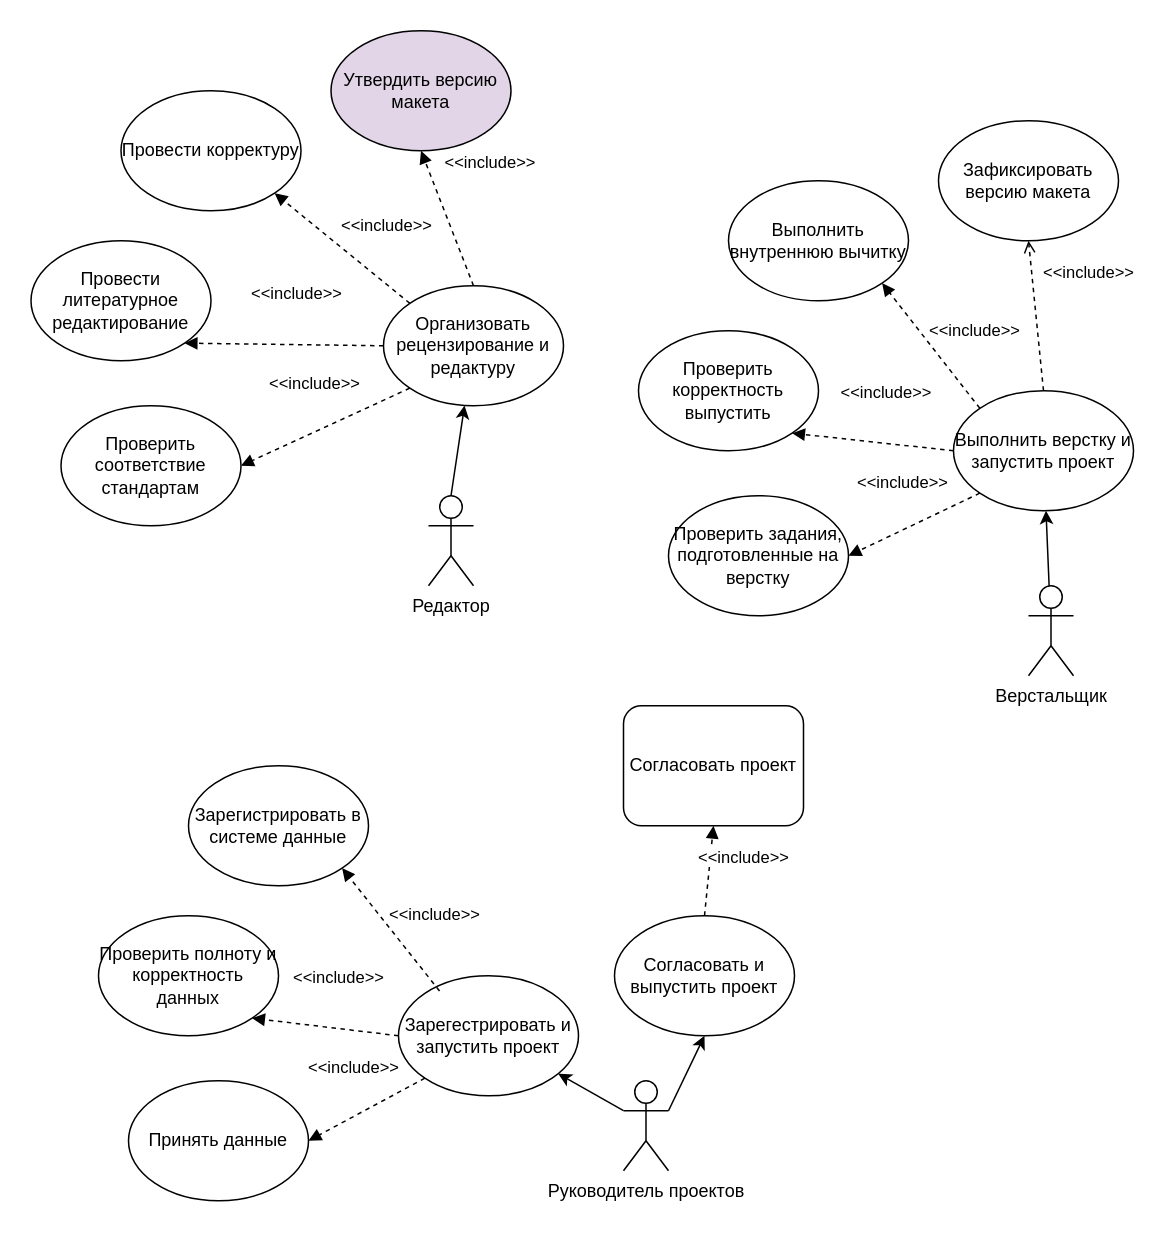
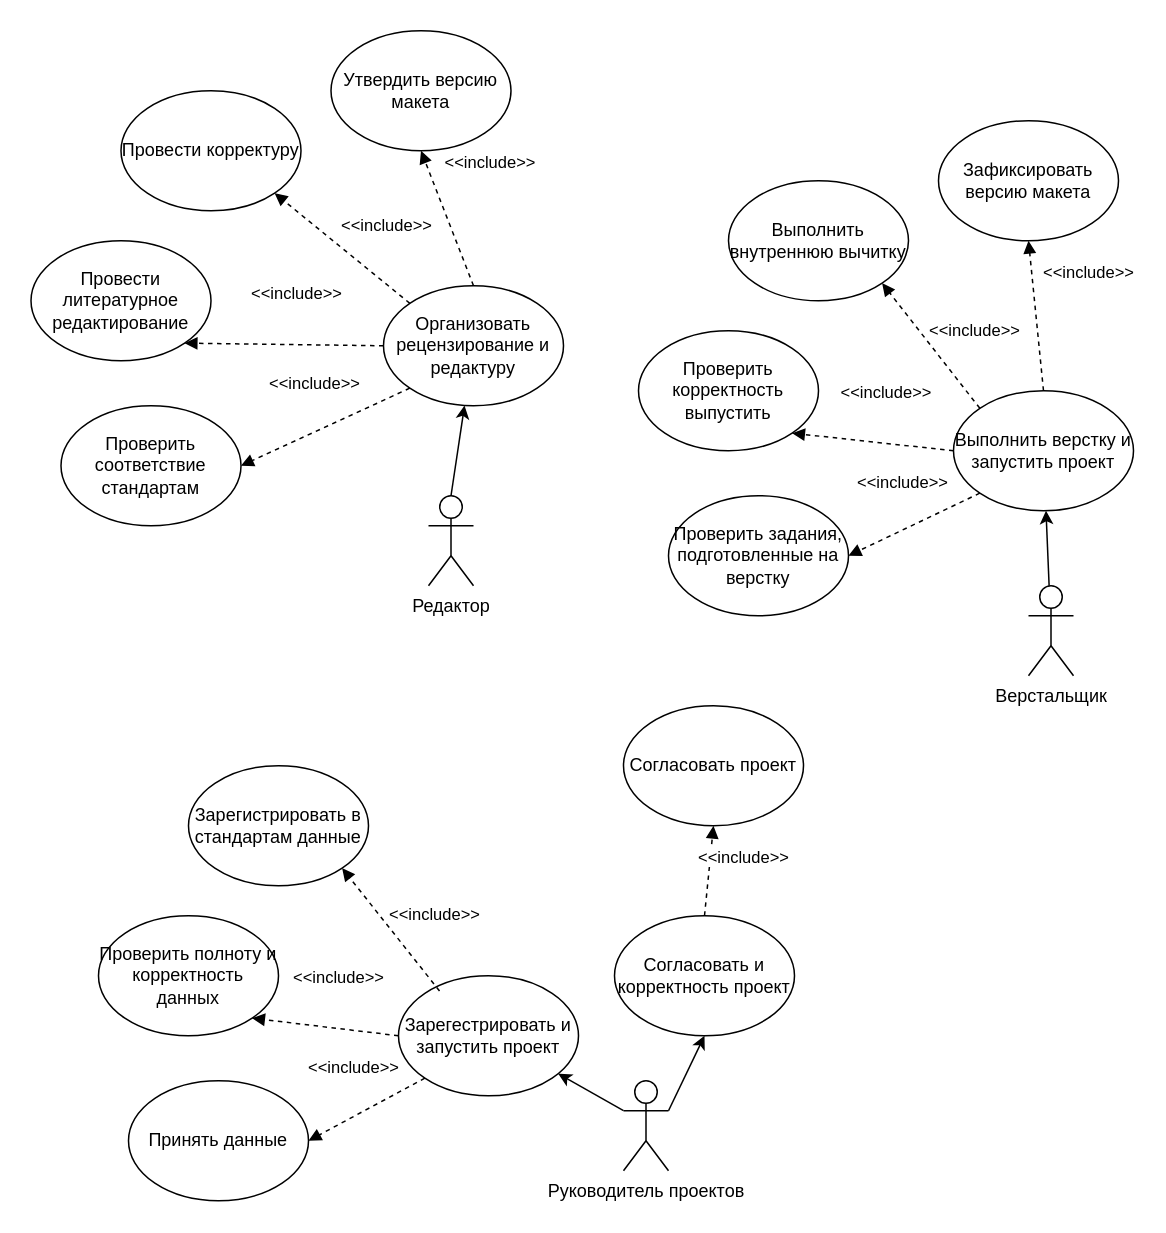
  <mxCell id="0" />
  <mxCell id="1" parent="0" />
  <mxCell id="2" value="Редактор" style="shape=umlActor;verticalLabelPosition=bottom;verticalAlign=top;html=1;outlineConnect=0;" vertex="1" parent="1"><mxGeometry x="285" y="330" width="30" height="60" as="geometry" /></mxCell>
  <mxCell id="3" style="rounded=0;orthogonalLoop=1;jettySize=auto;html=1;" edge="1" parent="1" source="4" target="10"><mxGeometry relative="1" as="geometry" /></mxCell>
  <mxCell id="4" value="Верстальщик" style="shape=umlActor;verticalLabelPosition=bottom;verticalAlign=top;html=1;outlineConnect=0;" vertex="1" parent="1"><mxGeometry x="685" y="390" width="30" height="60" as="geometry" /></mxCell>
  <mxCell id="5" style="rounded=0;orthogonalLoop=1;jettySize=auto;html=1;exitX=1;exitY=0.333;exitDx=0;exitDy=0;exitPerimeter=0;entryX=0.5;entryY=1;entryDx=0;entryDy=0;" edge="1" parent="1" source="7" target="9"><mxGeometry relative="1" as="geometry" /></mxCell>
  <mxCell id="6" style="rounded=0;orthogonalLoop=1;jettySize=auto;html=1;exitX=0;exitY=0.333;exitDx=0;exitDy=0;exitPerimeter=0;" edge="1" parent="1" source="7" target="8"><mxGeometry relative="1" as="geometry" /></mxCell>
  <mxCell id="7" value="Руководитель проектов" style="shape=umlActor;verticalLabelPosition=bottom;verticalAlign=top;html=1;outlineConnect=0;" vertex="1" parent="1"><mxGeometry x="415" y="720" width="30" height="60" as="geometry" /></mxCell>
  <mxCell id="8" value="Зарегестрировать и запустить проект" style="ellipse;whiteSpace=wrap;html=1;" vertex="1" parent="1"><mxGeometry x="265" y="650" width="120" height="80" as="geometry" /></mxCell>
- <mxCell id="9" value="Согласовать и выпустить проект" style="ellipse;whiteSpace=wrap;html=1;" vertex="1" parent="1"><mxGeometry x="409" y="610" width="120" height="80" as="geometry" /></mxCell>
+ <mxCell id="9" value="Согласовать и корректность проект" style="ellipse;whiteSpace=wrap;html=1;" vertex="1" parent="1"><mxGeometry x="409" y="610" width="120" height="80" as="geometry" /></mxCell>
  <mxCell id="10" value="Выполнить верстку и запустить проект" style="ellipse;whiteSpace=wrap;html=1;" vertex="1" parent="1"><mxGeometry x="635" y="260" width="120" height="80" as="geometry" /></mxCell>
  <mxCell id="11" value="Принять данные" style="ellipse;whiteSpace=wrap;html=1;" vertex="1" parent="1"><mxGeometry x="85" y="720" width="120" height="80" as="geometry" /></mxCell>
  <mxCell id="12" value="&amp;lt;&amp;lt;include&amp;gt;&amp;gt;" style="html=1;verticalAlign=bottom;endArrow=block;curved=0;rounded=0;exitX=0;exitY=1;exitDx=0;exitDy=0;entryX=1;entryY=0.5;entryDx=0;entryDy=0;dashed=1;" edge="1" parent="1" source="8" target="11"><mxGeometry x="-0.03" y="-21" width="80" relative="1" as="geometry"><mxPoint x="345" y="580" as="sourcePoint" /><mxPoint x="425" y="580" as="targetPoint" /><mxPoint as="offset" /></mxGeometry></mxCell>
  <mxCell id="13" value="Проверить полноту и корректность данных" style="ellipse;whiteSpace=wrap;html=1;" vertex="1" parent="1"><mxGeometry x="65" y="610" width="120" height="80" as="geometry" /></mxCell>
  <mxCell id="14" value="&amp;lt;&amp;lt;include&amp;gt;&amp;gt;" style="html=1;verticalAlign=bottom;endArrow=block;curved=0;rounded=0;exitX=0;exitY=0.5;exitDx=0;exitDy=0;entryX=1;entryY=1;entryDx=0;entryDy=0;dashed=1;" edge="1" parent="1" target="13" source="8"><mxGeometry x="-0.119" y="-25" width="80" relative="1" as="geometry"><mxPoint x="345" y="610" as="sourcePoint" /><mxPoint x="505" y="500" as="targetPoint" /><mxPoint as="offset" /></mxGeometry></mxCell>
- <mxCell id="15" value="Зарегистрировать в системе данные" style="ellipse;whiteSpace=wrap;html=1;" vertex="1" parent="1"><mxGeometry x="125" y="510" width="120" height="80" as="geometry" /></mxCell>
+ <mxCell id="15" value="Зарегистрировать в стандартам данные" style="ellipse;whiteSpace=wrap;html=1;" vertex="1" parent="1"><mxGeometry x="125" y="510" width="120" height="80" as="geometry" /></mxCell>
  <mxCell id="16" value="&amp;lt;&amp;lt;include&amp;gt;&amp;gt;" style="html=1;verticalAlign=bottom;endArrow=block;curved=0;rounded=0;exitX=0.228;exitY=0.127;exitDx=0;exitDy=0;entryX=1;entryY=1;entryDx=0;entryDy=0;exitPerimeter=0;dashed=1;" edge="1" parent="1" target="15" source="8"><mxGeometry x="-0.321" y="-23" width="80" relative="1" as="geometry"><mxPoint x="452" y="650" as="sourcePoint" /><mxPoint x="645" y="498" as="targetPoint" /><mxPoint as="offset" /></mxGeometry></mxCell>
- <mxCell id="17" value="Согласовать проект" style="whiteSpace=wrap;html=1;rounded=1;" vertex="1" parent="1"><mxGeometry x="415" y="470" width="120" height="80" as="geometry" /></mxCell>
+ <mxCell id="17" value="Согласовать проект" style="ellipse;whiteSpace=wrap;html=1;" vertex="1" parent="1"><mxGeometry x="415" y="470" width="120" height="80" as="geometry" /></mxCell>
  <mxCell id="18" value="&amp;lt;&amp;lt;include&amp;gt;&amp;gt;" style="html=1;verticalAlign=bottom;endArrow=block;curved=0;rounded=0;exitX=0.5;exitY=0;exitDx=0;exitDy=0;entryX=0.5;entryY=1;entryDx=0;entryDy=0;dashed=1;" edge="1" parent="1" target="17" source="9"><mxGeometry x="0.076" y="-23" width="80" relative="1" as="geometry"><mxPoint x="825" y="640" as="sourcePoint" /><mxPoint x="1105" y="440" as="targetPoint" /><mxPoint as="offset" /></mxGeometry></mxCell>
  <mxCell id="19" value="Проверить задания, подготовленные&amp;nbsp;на верстку" style="ellipse;whiteSpace=wrap;html=1;" vertex="1" parent="1"><mxGeometry x="445" y="330" width="120" height="80" as="geometry" /></mxCell>
  <mxCell id="20" value="&amp;lt;&amp;lt;include&amp;gt;&amp;gt;" style="html=1;verticalAlign=bottom;endArrow=block;curved=0;rounded=0;exitX=0;exitY=1;exitDx=0;exitDy=0;entryX=1;entryY=0.5;entryDx=0;entryDy=0;dashed=1;" edge="1" parent="1" target="19" source="10"><mxGeometry x="-0.03" y="-21" width="80" relative="1" as="geometry"><mxPoint x="643" y="328" as="sourcePoint" /><mxPoint x="785" y="190" as="targetPoint" /><mxPoint as="offset" /></mxGeometry></mxCell>
  <mxCell id="21" value="Проверить корректность выпустить" style="ellipse;whiteSpace=wrap;html=1;" vertex="1" parent="1"><mxGeometry x="425" y="220" width="120" height="80" as="geometry" /></mxCell>
  <mxCell id="22" value="&amp;lt;&amp;lt;include&amp;gt;&amp;gt;" style="html=1;verticalAlign=bottom;endArrow=block;curved=0;rounded=0;exitX=0;exitY=0.5;exitDx=0;exitDy=0;entryX=1;entryY=1;entryDx=0;entryDy=0;dashed=1;" edge="1" parent="1" target="21" source="10"><mxGeometry x="-0.119" y="-25" width="80" relative="1" as="geometry"><mxPoint x="625" y="300" as="sourcePoint" /><mxPoint x="865" y="110" as="targetPoint" /><mxPoint as="offset" /></mxGeometry></mxCell>
  <mxCell id="23" value="Выполнить внутреннюю вычитку" style="ellipse;whiteSpace=wrap;html=1;" vertex="1" parent="1"><mxGeometry x="485" y="120" width="120" height="80" as="geometry" /></mxCell>
  <mxCell id="24" value="&amp;lt;&amp;lt;include&amp;gt;&amp;gt;" style="html=1;verticalAlign=bottom;endArrow=block;curved=0;rounded=0;entryX=1;entryY=1;entryDx=0;entryDy=0;exitX=0;exitY=0;exitDx=0;exitDy=0;dashed=1;" edge="1" parent="1" target="23" source="10"><mxGeometry x="-0.321" y="-23" width="80" relative="1" as="geometry"><mxPoint x="655" y="270" as="sourcePoint" /><mxPoint x="1005" y="108" as="targetPoint" /><mxPoint as="offset" /></mxGeometry></mxCell>
  <mxCell id="25" value="Зафиксировать версию макета" style="ellipse;whiteSpace=wrap;html=1;" vertex="1" parent="1"><mxGeometry x="625" y="80" width="120" height="80" as="geometry" /></mxCell>
- <mxCell id="26" value="&amp;lt;&amp;lt;include&amp;gt;&amp;gt;" style="html=1;verticalAlign=bottom;endArrow=open;curved=0;rounded=0;exitX=0.5;exitY=0;exitDx=0;exitDy=0;entryX=0.5;entryY=1;entryDx=0;entryDy=0;dashed=1;" edge="1" parent="1" target="25" source="10"><mxGeometry x="0.327" y="-37" width="80" relative="1" as="geometry"><mxPoint x="685" y="260" as="sourcePoint" /><mxPoint x="965" y="60" as="targetPoint" /><mxPoint as="offset" /></mxGeometry></mxCell>
+ <mxCell id="26" value="&amp;lt;&amp;lt;include&amp;gt;&amp;gt;" style="html=1;verticalAlign=bottom;endArrow=block;curved=0;rounded=0;exitX=0.5;exitY=0;exitDx=0;exitDy=0;entryX=0.5;entryY=1;entryDx=0;entryDy=0;dashed=1;" edge="1" parent="1" target="25" source="10"><mxGeometry x="0.327" y="-37" width="80" relative="1" as="geometry"><mxPoint x="685" y="260" as="sourcePoint" /><mxPoint x="965" y="60" as="targetPoint" /><mxPoint as="offset" /></mxGeometry></mxCell>
  <mxCell id="27" style="rounded=0;orthogonalLoop=1;jettySize=auto;html=1;exitX=0.5;exitY=0;exitDx=0;exitDy=0;exitPerimeter=0;" edge="1" parent="1" target="28" source="2"><mxGeometry relative="1" as="geometry"><mxPoint x="294" y="330" as="sourcePoint" /></mxGeometry></mxCell>
  <mxCell id="28" value="Организовать рецензирование и редактуру" style="ellipse;whiteSpace=wrap;html=1;" vertex="1" parent="1"><mxGeometry x="255" y="190" width="120" height="80" as="geometry" /></mxCell>
  <mxCell id="29" value="Проверить соответствие стандартам" style="ellipse;whiteSpace=wrap;html=1;" vertex="1" parent="1"><mxGeometry x="40" y="270" width="120" height="80" as="geometry" /></mxCell>
  <mxCell id="30" value="&amp;lt;&amp;lt;include&amp;gt;&amp;gt;" style="html=1;verticalAlign=bottom;endArrow=block;curved=0;rounded=0;exitX=0;exitY=1;exitDx=0;exitDy=0;entryX=1;entryY=0.5;entryDx=0;entryDy=0;dashed=1;" edge="1" parent="1" source="28" target="29"><mxGeometry x="-0.03" y="-21" width="80" relative="1" as="geometry"><mxPoint x="238" y="268" as="sourcePoint" /><mxPoint x="380" y="130" as="targetPoint" /><mxPoint as="offset" /></mxGeometry></mxCell>
  <mxCell id="31" value="Провести литературное редактирование" style="ellipse;whiteSpace=wrap;html=1;" vertex="1" parent="1"><mxGeometry x="20" y="160" width="120" height="80" as="geometry" /></mxCell>
  <mxCell id="32" value="&amp;lt;&amp;lt;include&amp;gt;&amp;gt;" style="html=1;verticalAlign=bottom;endArrow=block;curved=0;rounded=0;exitX=0;exitY=0.5;exitDx=0;exitDy=0;entryX=1;entryY=1;entryDx=0;entryDy=0;dashed=1;" edge="1" parent="1" source="28" target="31"><mxGeometry x="-0.119" y="-25" width="80" relative="1" as="geometry"><mxPoint x="220" y="240" as="sourcePoint" /><mxPoint x="460" y="50" as="targetPoint" /><mxPoint as="offset" /></mxGeometry></mxCell>
  <mxCell id="33" value="Провести корректуру" style="ellipse;whiteSpace=wrap;html=1;" vertex="1" parent="1"><mxGeometry x="80" y="60" width="120" height="80" as="geometry" /></mxCell>
  <mxCell id="34" value="&amp;lt;&amp;lt;include&amp;gt;&amp;gt;" style="html=1;verticalAlign=bottom;endArrow=block;curved=0;rounded=0;entryX=1;entryY=1;entryDx=0;entryDy=0;exitX=0;exitY=0;exitDx=0;exitDy=0;dashed=1;" edge="1" parent="1" source="28" target="33"><mxGeometry x="-0.321" y="-23" width="80" relative="1" as="geometry"><mxPoint x="250" y="210" as="sourcePoint" /><mxPoint x="600" y="48" as="targetPoint" /><mxPoint as="offset" /></mxGeometry></mxCell>
- <mxCell id="35" value="Утвердить версию макета" style="ellipse;whiteSpace=wrap;html=1;fillColor=#e1d5e7;" vertex="1" parent="1"><mxGeometry x="220" y="20" width="120" height="80" as="geometry" /></mxCell>
+ <mxCell id="35" value="Утвердить версию макета" style="ellipse;whiteSpace=wrap;html=1;" vertex="1" parent="1"><mxGeometry x="220" y="20" width="120" height="80" as="geometry" /></mxCell>
  <mxCell id="36" value="&amp;lt;&amp;lt;include&amp;gt;&amp;gt;" style="html=1;verticalAlign=bottom;endArrow=block;curved=0;rounded=0;exitX=0.5;exitY=0;exitDx=0;exitDy=0;entryX=0.5;entryY=1;entryDx=0;entryDy=0;dashed=1;" edge="1" parent="1" source="28" target="35"><mxGeometry x="0.327" y="-37" width="80" relative="1" as="geometry"><mxPoint x="280" y="200" as="sourcePoint" /><mxPoint x="560" y="0" as="targetPoint" /><mxPoint as="offset" /></mxGeometry></mxCell>
